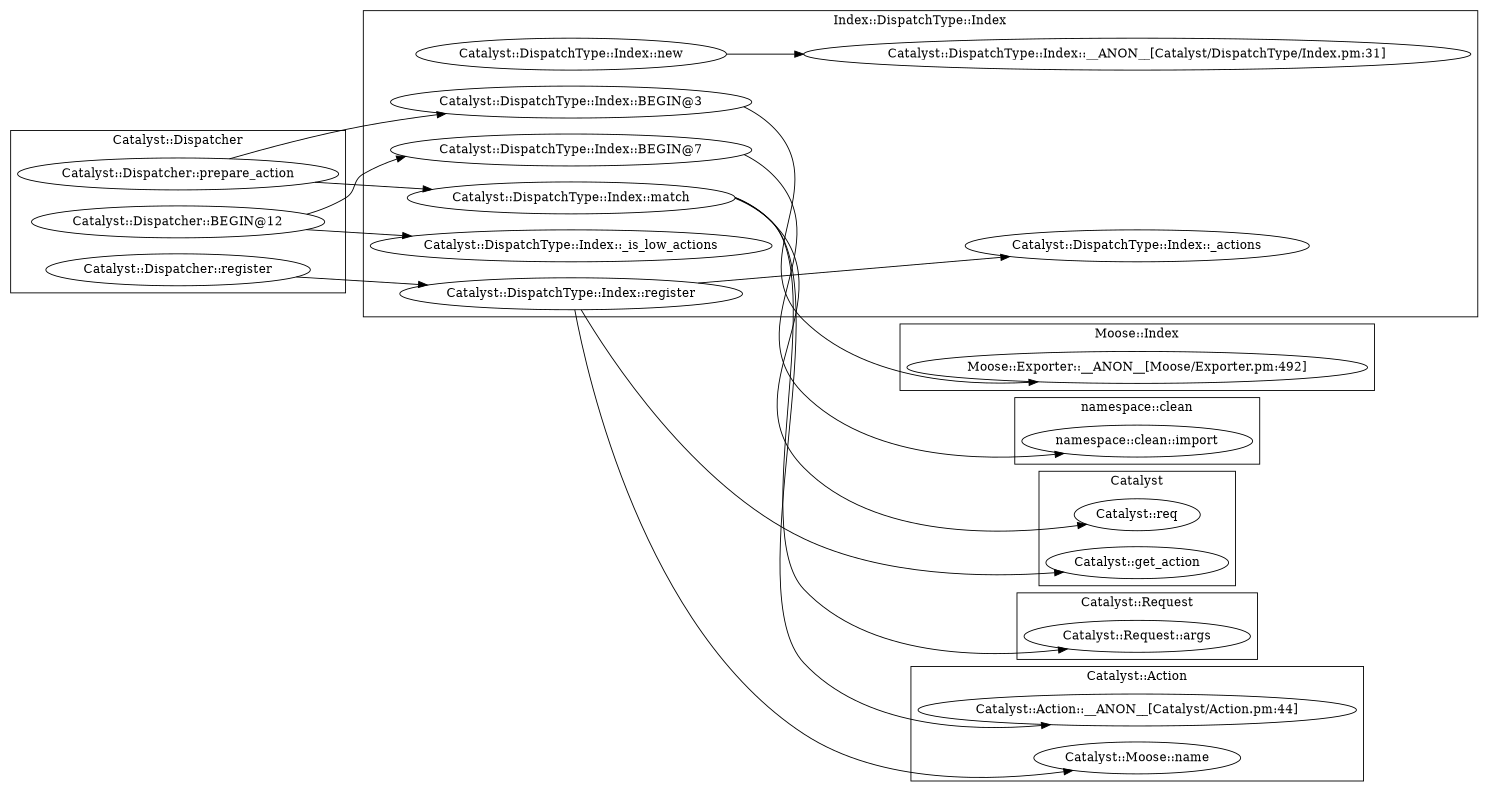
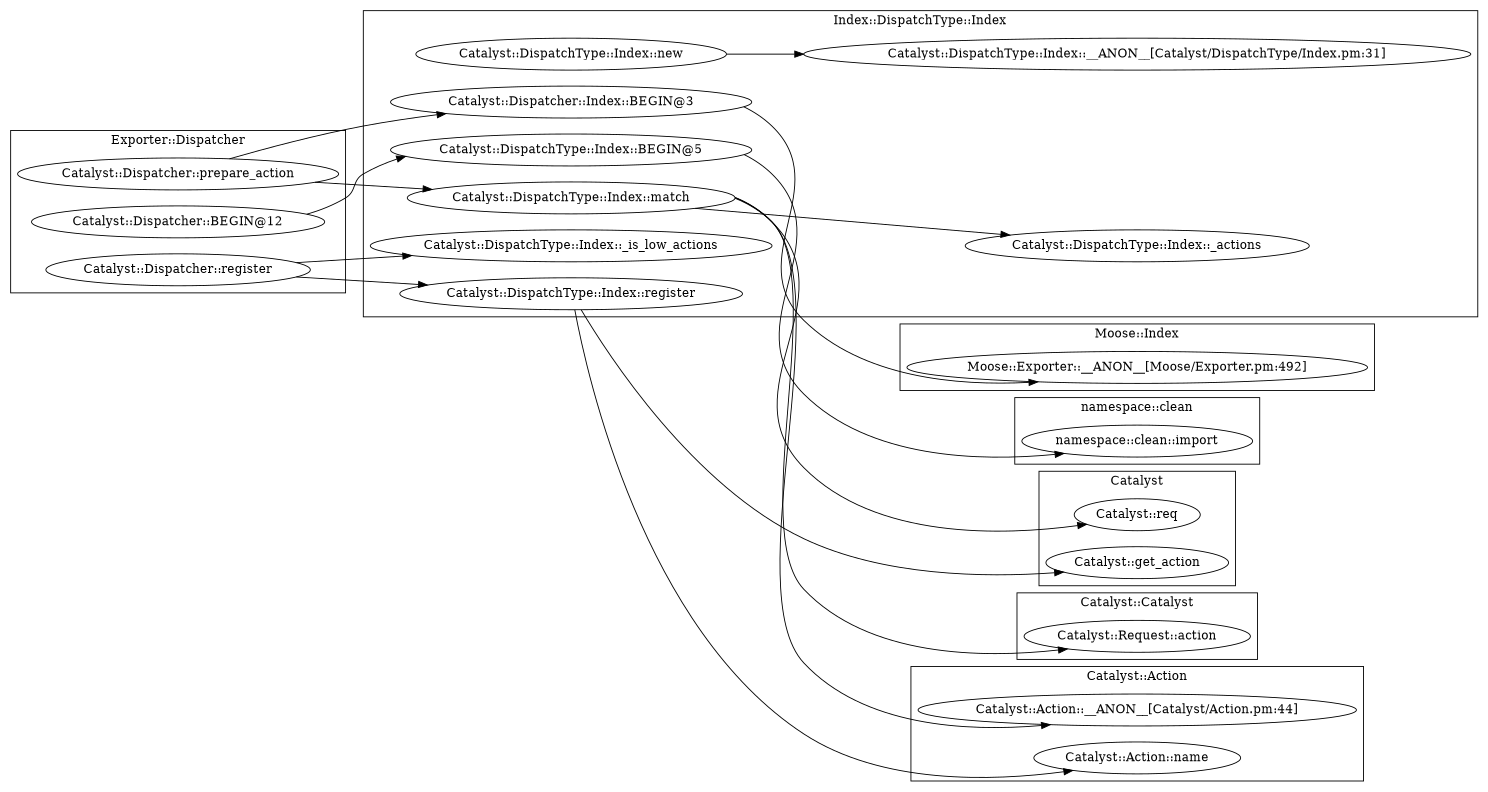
  digraph {
    rankdir=LR
    "Catalyst::req"
    "Catalyst::get_action"
    "Catalyst::Dispatcher::prepare_action"
    "Catalyst::Dispatcher::BEGIN@12"
    "Catalyst::Dispatcher::register"
    "Catalyst::DispatchType::Index::new"
    n7 [label="Catalyst::DispatchType::Index::_is_low_actions"]
-   "Catalyst::DispatchType::Index::BEGIN@3"
+   "Catalyst::DispatchType::Index::BEGIN@3" [label="Catalyst::Dispatcher::Index::BEGIN@3"]
    "Catalyst::DispatchType::Index::__ANON__[Catalyst/DispatchType/Index.pm:31]"
    "Catalyst::DispatchType::Index::_actions"
-   "Catalyst::DispatchType::Index::BEGIN@5" [label="Catalyst::DispatchType::Index::BEGIN@7"]
+   "Catalyst::DispatchType::Index::BEGIN@5"
    "Catalyst::DispatchType::Index::match"
    "Catalyst::DispatchType::Index::register"
-   "Catalyst::Request::args"
-   "Catalyst::Action::name" [label="Catalyst::Moose::name"]
+   "Catalyst::Request::args" [label="Catalyst::Request::action"]
+   "Catalyst::Action::name"
    "Catalyst::Action::__ANON__[Catalyst/Action.pm:44]"
    "namespace::clean::import"
    "Moose::Exporter::__ANON__[Moose/Exporter.pm:492]"
    subgraph cluster_1 {
      label=Catalyst
      "Catalyst::req"
      "Catalyst::get_action"
    }
    subgraph cluster_2 {
-     label="Catalyst::Dispatcher"
+     label="Exporter::Dispatcher"
      "Catalyst::Dispatcher::prepare_action"
      "Catalyst::Dispatcher::BEGIN@12"
      "Catalyst::Dispatcher::register"
    }
    subgraph cluster_3 {
      label="Index::DispatchType::Index"
      "Catalyst::DispatchType::Index::new"
      n7
      "Catalyst::DispatchType::Index::BEGIN@3"
      "Catalyst::DispatchType::Index::__ANON__[Catalyst/DispatchType/Index.pm:31]"
      "Catalyst::DispatchType::Index::_actions"
      "Catalyst::DispatchType::Index::BEGIN@5"
      "Catalyst::DispatchType::Index::match"
      "Catalyst::DispatchType::Index::register"
    }
    subgraph cluster_4 {
-     label="Catalyst::Request"
+     label="Catalyst::Catalyst"
      "Catalyst::Request::args"
    }
    subgraph cluster_5 {
      label="Catalyst::Action"
      "Catalyst::Action::name"
      "Catalyst::Action::__ANON__[Catalyst/Action.pm:44]"
    }
    subgraph cluster_6 {
      label="namespace::clean"
      "namespace::clean::import"
    }
    subgraph cluster_7 {
      label="Moose::Index"
      "Moose::Exporter::__ANON__[Moose/Exporter.pm:492]"
    }
    "Catalyst::Dispatcher::prepare_action" -> "Catalyst::DispatchType::Index::BEGIN@3"
    "Catalyst::Dispatcher::prepare_action" -> "Catalyst::DispatchType::Index::match"
    "Catalyst::Dispatcher::BEGIN@12" -> "Catalyst::DispatchType::Index::BEGIN@5"
-   "Catalyst::Dispatcher::BEGIN@12" -> n7
+   "Catalyst::Dispatcher::register" -> n7
    "Catalyst::Dispatcher::register" -> "Catalyst::DispatchType::Index::register"
    "Catalyst::DispatchType::Index::new" -> "Catalyst::DispatchType::Index::__ANON__[Catalyst/DispatchType/Index.pm:31]"
    "Catalyst::DispatchType::Index::BEGIN@3" -> "Moose::Exporter::__ANON__[Moose/Exporter.pm:492]"
    "Catalyst::DispatchType::Index::BEGIN@5" -> "namespace::clean::import"
    "Catalyst::DispatchType::Index::match" -> "Catalyst::req"
-   "Catalyst::DispatchType::Index::register" -> "Catalyst::DispatchType::Index::_actions"
+   "Catalyst::DispatchType::Index::match" -> "Catalyst::DispatchType::Index::_actions"
    "Catalyst::DispatchType::Index::match" -> "Catalyst::Request::args"
    "Catalyst::DispatchType::Index::match" -> "Catalyst::Action::__ANON__[Catalyst/Action.pm:44]"
    "Catalyst::DispatchType::Index::register" -> "Catalyst::get_action"
    "Catalyst::DispatchType::Index::register" -> "Catalyst::Action::name"
  }
